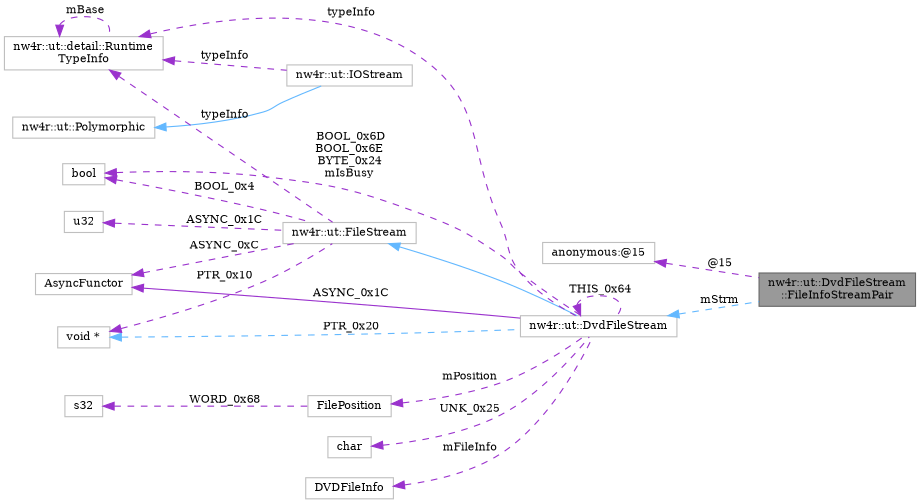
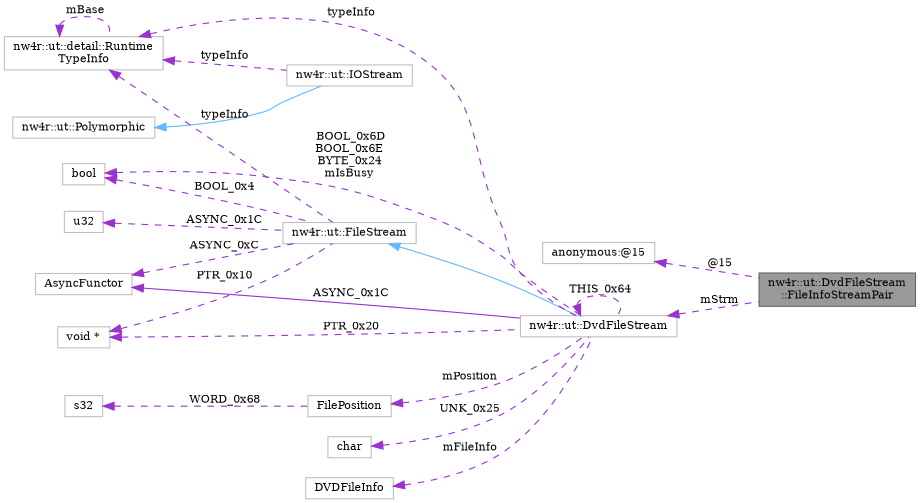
  digraph {
    fontname="DejaVu Serif"
    rankdir=LR
    node [color=grey75 fillcolor=white fontname="DejaVu Serif" fontsize=10 shape=box style=filled]
    edge [color=darkorchid3 dir=back fontname="DejaVu Serif" fontsize=10 labelfontname=FreeMono labelfontsize=10 style=dashed]
    n1 [color=gray40 fillcolor=grey60 fontcolor=black height=0.2 label="nw4r::ut::DvdFileStream\l::FileInfoStreamPair" width=0.4]
    n2 [height=0.2 label="anonymous:@15" width=0.4]
    n3 [height=0.2 label="nw4r::ut::DvdFileStream" width=0.4]
    n4 [height=0.2 label="nw4r::ut::FileStream" width=0.4]
    n5 [height=0.2 label="nw4r::ut::IOStream" width=0.4]
    n6 [height=0.2 label="nw4r::ut::Polymorphic" width=0.4]
    n7 [height=0.2 label="nw4r::ut::detail::Runtime\lTypeInfo" width=0.4]
    n8 [height=0.2 label=bool width=0.4]
    n9 [height=0.2 label=u32 width=0.4]
    n10 [height=0.2 label=AsyncFunctor width=0.4]
    n11 [height=0.2 label="void *" width=0.4]
    n12 [height=0.2 label=FilePosition width=0.4]
    n13 [height=0.2 label=char width=0.4]
    n14 [height=0.2 label=DVDFileInfo width=0.4]
    n15 [height=0.2 label=s32 width=0.4]
    n2 -> n1 [label=" @15"]
-   n3 -> n1 [color=steelblue1 label=" mStrm"]
+   n3 -> n1 [label=" mStrm"]
    n3 -> n3 [label=" THIS_0x64"]
    n4 -> n3 [color=steelblue1 style=solid]
    n6 -> n5 [color=steelblue1 style=solid]
    n7 -> n3 [label=" typeInfo"]
    n7 -> n4 [label=" typeInfo"]
    n7 -> n5 [label=" typeInfo"]
    n7 -> n7 [label=" mBase"]
    n8 -> n3 [label=" BOOL_0x6D\nBOOL_0x6E\nBYTE_0x24\nmIsBusy"]
    n8 -> n4 [label=" BOOL_0x4"]
    n9 -> n4 [label=" ASYNC_0x1C"]
    n10 -> n3 [label=" ASYNC_0x1C" style=solid]
    n10 -> n4 [label=" ASYNC_0xC"]
-   n11 -> n3 [color=steelblue1 label=" PTR_0x20"]
+   n11 -> n3 [label=" PTR_0x20"]
    n11 -> n4 [label=" PTR_0x10"]
    n12 -> n3 [label=" mPosition"]
    n13 -> n3 [label=" UNK_0x25"]
    n14 -> n3 [label=" mFileInfo"]
    n15 -> n12 [label=" WORD_0x68"]
  }
